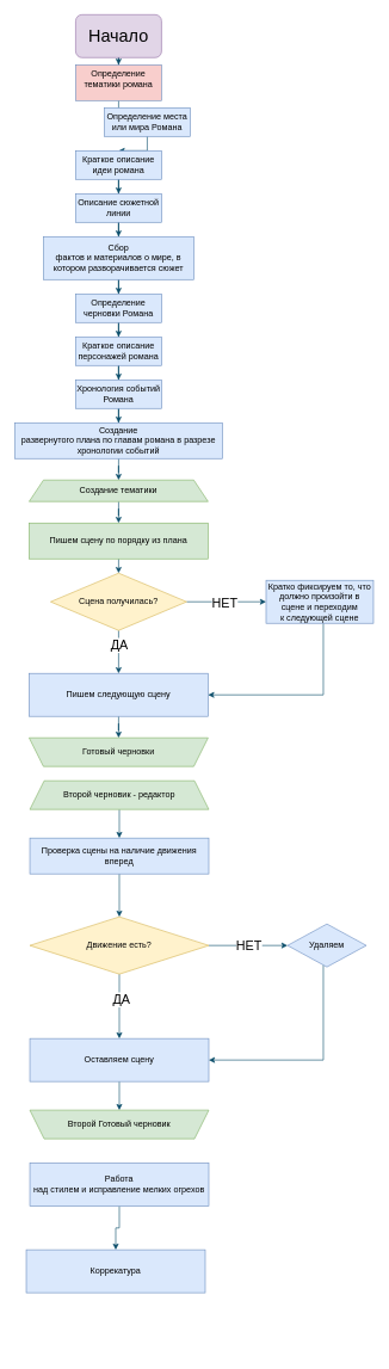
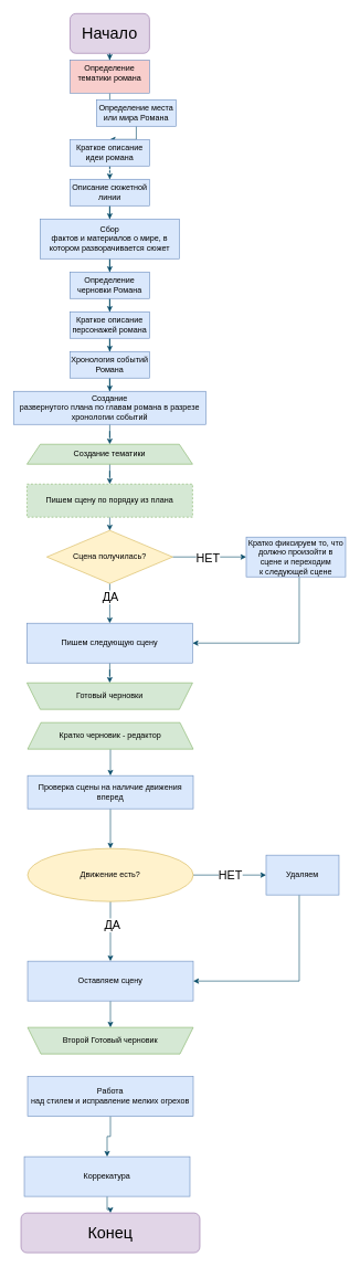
  <mxCell id="0" />
  <mxCell id="1" parent="0" />
  <mxCell id="2" value="" style="edgeStyle=orthogonalEdgeStyle;rounded=0;orthogonalLoop=1;jettySize=auto;html=1;strokeColor=#0B4D6A;" edge="1" parent="1" source="3" target="5"><mxGeometry relative="1" as="geometry" /></mxCell>
  <mxCell id="3" value="&lt;font style=&quot;font-size: 24px;&quot;&gt;Начало&lt;/font&gt;" style="rounded=1;whiteSpace=wrap;html=1;fillColor=#e1d5e7;labelBackgroundColor=none;strokeColor=#9673a6;" vertex="1" parent="1"><mxGeometry x="105" y="20" width="120" height="60" as="geometry" /></mxCell>
  <mxCell id="4" value="" style="edgeStyle=orthogonalEdgeStyle;rounded=0;orthogonalLoop=1;jettySize=auto;html=1;strokeColor=#0B4D6A;" edge="1" parent="1" source="5" target="7"><mxGeometry relative="1" as="geometry" /></mxCell>
  <mxCell id="5" value="Определение тематики романа&lt;br&gt;&lt;p class=&quot;MsoNormal&quot;&gt;&lt;/p&gt;" style="rounded=0;whiteSpace=wrap;html=1;strokeColor=#6c8ebf;fillColor=#f8cecc;" vertex="1" parent="1"><mxGeometry x="105" y="90" width="120" height="50" as="geometry" /></mxCell>
  <mxCell id="6" value="" style="edgeStyle=orthogonalEdgeStyle;rounded=0;orthogonalLoop=1;jettySize=auto;html=1;strokeColor=#0B4D6A;" edge="1" parent="1" source="7" target="9"><mxGeometry relative="1" as="geometry" /></mxCell>
  <mxCell id="7" value="&lt;p class=&quot;MsoNormal&quot;&gt;Определение места или мира Романа&lt;/p&gt;" style="whiteSpace=wrap;html=1;fillColor=#dae8fc;strokeColor=#6c8ebf;rounded=0;" vertex="1" parent="1"><mxGeometry x="145" y="150" width="120" height="40" as="geometry" /></mxCell>
- <mxCell id="8" value="" style="edgeStyle=orthogonalEdgeStyle;rounded=0;orthogonalLoop=1;jettySize=auto;html=1;strokeColor=#0B4D6A;" edge="1" parent="1" source="9" target="11"><mxGeometry relative="1" as="geometry" /></mxCell>
+ <mxCell id="8" value="" style="edgeStyle=orthogonalEdgeStyle;rounded=0;orthogonalLoop=1;jettySize=auto;html=1;strokeColor=#0B4D6A;dashed=1;" edge="1" parent="1" source="9" target="11"><mxGeometry relative="1" as="geometry" /></mxCell>
  <mxCell id="9" value="&lt;p class=&quot;MsoNormal&quot;&gt;Краткое описание идеи романа&lt;/p&gt;" style="whiteSpace=wrap;html=1;fillColor=#dae8fc;strokeColor=#6c8ebf;rounded=0;" vertex="1" parent="1"><mxGeometry x="105" y="210" width="120" height="40" as="geometry" /></mxCell>
  <mxCell id="10" value="" style="edgeStyle=orthogonalEdgeStyle;rounded=0;orthogonalLoop=1;jettySize=auto;html=1;strokeColor=#0B4D6A;" edge="1" parent="1" source="11" target="13"><mxGeometry relative="1" as="geometry" /></mxCell>
  <mxCell id="11" value="&lt;p class=&quot;MsoNormal&quot;&gt;Описание сюжетной линии&lt;/p&gt;" style="whiteSpace=wrap;html=1;fillColor=#dae8fc;strokeColor=#6c8ebf;rounded=0;" vertex="1" parent="1"><mxGeometry x="105" y="270" width="120" height="40" as="geometry" /></mxCell>
  <mxCell id="12" value="" style="edgeStyle=orthogonalEdgeStyle;rounded=0;orthogonalLoop=1;jettySize=auto;html=1;strokeColor=#0B4D6A;" edge="1" parent="1" source="13" target="15"><mxGeometry relative="1" as="geometry" /></mxCell>
  <mxCell id="13" value="Сбор&lt;br/&gt;фактов и материалов о мире, в котором разворачивается сюжет" style="whiteSpace=wrap;html=1;fillColor=#dae8fc;strokeColor=#6c8ebf;rounded=0;" vertex="1" parent="1"><mxGeometry x="60" y="330" width="210" height="60" as="geometry" /></mxCell>
  <mxCell id="14" value="" style="edgeStyle=orthogonalEdgeStyle;rounded=0;orthogonalLoop=1;jettySize=auto;html=1;strokeColor=#0B4D6A;" edge="1" parent="1" source="15" target="17"><mxGeometry relative="1" as="geometry" /></mxCell>
  <mxCell id="15" value="Определение&lt;br/&gt;черновки Романа" style="whiteSpace=wrap;html=1;fillColor=#dae8fc;strokeColor=#6c8ebf;rounded=0;" vertex="1" parent="1"><mxGeometry x="105" y="410" width="120" height="40" as="geometry" /></mxCell>
  <mxCell id="16" value="" style="edgeStyle=orthogonalEdgeStyle;rounded=0;orthogonalLoop=1;jettySize=auto;html=1;strokeColor=#0B4D6A;" edge="1" parent="1" source="17" target="19"><mxGeometry relative="1" as="geometry" /></mxCell>
  <mxCell id="17" value="&lt;p class=&quot;MsoNormal&quot;&gt;Краткое описание персонажей романа&lt;/p&gt;" style="whiteSpace=wrap;html=1;fillColor=#dae8fc;strokeColor=#6c8ebf;rounded=0;" vertex="1" parent="1"><mxGeometry x="105" y="470" width="120" height="40" as="geometry" /></mxCell>
  <mxCell id="18" value="" style="edgeStyle=orthogonalEdgeStyle;rounded=0;orthogonalLoop=1;jettySize=auto;html=1;strokeColor=#0B4D6A;" edge="1" parent="1" source="19" target="21"><mxGeometry relative="1" as="geometry" /></mxCell>
  <mxCell id="19" value="&lt;p class=&quot;MsoNormal&quot;&gt;Хронология событий Романа&lt;/p&gt;" style="whiteSpace=wrap;html=1;fillColor=#dae8fc;strokeColor=#6c8ebf;rounded=0;" vertex="1" parent="1"><mxGeometry x="105" y="530" width="120" height="40" as="geometry" /></mxCell>
  <mxCell id="20" value="" style="edgeStyle=orthogonalEdgeStyle;rounded=0;orthogonalLoop=1;jettySize=auto;html=1;strokeColor=#0B4D6A;" edge="1" parent="1" source="21" target="23"><mxGeometry relative="1" as="geometry" /></mxCell>
  <mxCell id="21" value="Создание&lt;br/&gt;развернутого плана по главам романа в разрезе хронологии событий" style="whiteSpace=wrap;html=1;fillColor=#dae8fc;strokeColor=#6c8ebf;rounded=0;" vertex="1" parent="1"><mxGeometry x="20" y="590" width="290" height="50" as="geometry" /></mxCell>
  <mxCell id="22" value="" style="edgeStyle=orthogonalEdgeStyle;rounded=0;orthogonalLoop=1;jettySize=auto;html=1;strokeColor=#0B4D6A;" edge="1" parent="1" source="23" target="25"><mxGeometry relative="1" as="geometry" /></mxCell>
  <mxCell id="23" value="Создание тематики" style="shape=trapezoid;perimeter=trapezoidPerimeter;whiteSpace=wrap;html=1;fixedSize=1;fillColor=#d5e8d4;strokeColor=#82b366;rounded=0;" vertex="1" parent="1"><mxGeometry x="40" y="670" width="250" height="30" as="geometry" /></mxCell>
  <mxCell id="24" value="" style="edgeStyle=orthogonalEdgeStyle;rounded=0;orthogonalLoop=1;jettySize=auto;html=1;strokeColor=#0B4D6A;" edge="1" parent="1" source="25"><mxGeometry relative="1" as="geometry"><mxPoint x="165" y="800" as="targetPoint" /></mxGeometry></mxCell>
- <mxCell id="25" value="Пишем сцену по порядку из плана" style="whiteSpace=wrap;html=1;fillColor=#d5e8d4;strokeColor=#82b366;rounded=0;" vertex="1" parent="1"><mxGeometry x="40" y="730" width="250" height="50" as="geometry" /></mxCell>
+ <mxCell id="25" value="Пишем сцену по порядку из плана" style="whiteSpace=wrap;html=1;fillColor=#d5e8d4;strokeColor=#82b366;rounded=0;dashed=1;" vertex="1" parent="1"><mxGeometry x="40" y="730" width="250" height="50" as="geometry" /></mxCell>
  <mxCell id="26" value="" style="edgeStyle=orthogonalEdgeStyle;rounded=0;orthogonalLoop=1;jettySize=auto;html=1;strokeColor=#0B4D6A;" edge="1" parent="1" source="30" target="32"><mxGeometry relative="1" as="geometry" /></mxCell>
  <mxCell id="27" value="ДА" style="edgeLabel;html=1;align=center;verticalAlign=middle;resizable=0;points=[];fontColor=#000000;fontSize=18;" vertex="1" connectable="0" parent="26"><mxGeometry x="0.2" y="2" relative="1" as="geometry"><mxPoint x="-2" y="-16" as="offset" /></mxGeometry></mxCell>
  <mxCell id="28" value="" style="edgeStyle=orthogonalEdgeStyle;rounded=0;orthogonalLoop=1;jettySize=auto;html=1;strokeColor=#0B4D6A;" edge="1" parent="1" source="30" target="34"><mxGeometry relative="1" as="geometry" /></mxCell>
  <mxCell id="29" value="НЕТ" style="edgeLabel;html=1;align=center;verticalAlign=middle;resizable=0;points=[];fontColor=#000000;fontSize=18;" vertex="1" connectable="0" parent="28"><mxGeometry x="-0.061" y="-2" relative="1" as="geometry"><mxPoint as="offset" /></mxGeometry></mxCell>
  <mxCell id="30" value="Сцена получилась?" style="rhombus;whiteSpace=wrap;html=1;strokeColor=#d6b656;fillColor=#fff2cc;" vertex="1" parent="1"><mxGeometry x="70" y="800" width="190" height="80" as="geometry" /></mxCell>
  <mxCell id="31" value="" style="edgeStyle=orthogonalEdgeStyle;rounded=0;orthogonalLoop=1;jettySize=auto;html=1;strokeColor=#0B4D6A;" edge="1" parent="1" source="32" target="35"><mxGeometry relative="1" as="geometry" /></mxCell>
  <mxCell id="32" value="Пишем следующую сцену" style="whiteSpace=wrap;html=1;fillColor=#dae8fc;strokeColor=#6c8ebf;" vertex="1" parent="1"><mxGeometry x="40" y="940" width="250" height="60" as="geometry" /></mxCell>
  <mxCell id="33" style="edgeStyle=orthogonalEdgeStyle;rounded=0;orthogonalLoop=1;jettySize=auto;html=1;entryX=1;entryY=0.5;entryDx=0;entryDy=0;strokeColor=#0B4D6A;" edge="1" parent="1" source="34" target="32"><mxGeometry relative="1" as="geometry"><Array as="points"><mxPoint x="451" y="970" /></Array></mxGeometry></mxCell>
  <mxCell id="34" value="&lt;p class=&quot;MsoNormal&quot;&gt;Кратко фиксируем то, что должно произойти в сцене и переходим&lt;br&gt;к следующей сцене&lt;/p&gt;" style="whiteSpace=wrap;html=1;fillColor=#dae8fc;strokeColor=#6c8ebf;" vertex="1" parent="1"><mxGeometry x="371" y="810" width="150" height="60" as="geometry" /></mxCell>
  <mxCell id="35" value="Готовый черновки" style="shape=trapezoid;perimeter=trapezoidPerimeter;whiteSpace=wrap;html=1;fixedSize=1;strokeColor=#82b366;fillColor=#d5e8d4;direction=west;" vertex="1" parent="1"><mxGeometry x="40" y="1030" width="250" height="40" as="geometry" /></mxCell>
  <mxCell id="36" value="" style="edgeStyle=orthogonalEdgeStyle;rounded=0;orthogonalLoop=1;jettySize=auto;html=1;strokeColor=#0B4D6A;" edge="1" parent="1" source="37" target="39"><mxGeometry relative="1" as="geometry" /></mxCell>
- <mxCell id="37" value="Второй черновик -&amp;nbsp;редактор" style="shape=trapezoid;perimeter=trapezoidPerimeter;whiteSpace=wrap;html=1;fixedSize=1;strokeColor=#82b366;fillColor=#d5e8d4;" vertex="1" parent="1"><mxGeometry x="41" y="1090" width="250" height="40" as="geometry" /></mxCell>
+ <mxCell id="37" value="Кратко черновик -&amp;nbsp;редактор" style="shape=trapezoid;perimeter=trapezoidPerimeter;whiteSpace=wrap;html=1;fixedSize=1;strokeColor=#82b366;fillColor=#d5e8d4;" vertex="1" parent="1"><mxGeometry x="41" y="1090" width="250" height="40" as="geometry" /></mxCell>
  <mxCell id="38" value="" style="edgeStyle=orthogonalEdgeStyle;rounded=0;orthogonalLoop=1;jettySize=auto;html=1;strokeColor=#0B4D6A;" edge="1" parent="1" source="39" target="44"><mxGeometry relative="1" as="geometry" /></mxCell>
  <mxCell id="39" value="Проверка сцены на наличие движения вперед" style="whiteSpace=wrap;html=1;fillColor=#dae8fc;strokeColor=#6c8ebf;" vertex="1" parent="1"><mxGeometry x="41" y="1170" width="250" height="50" as="geometry" /></mxCell>
  <mxCell id="40" value="" style="edgeStyle=orthogonalEdgeStyle;rounded=0;orthogonalLoop=1;jettySize=auto;html=1;strokeColor=#0B4D6A;" edge="1" parent="1" source="44" target="46"><mxGeometry relative="1" as="geometry" /></mxCell>
  <mxCell id="41" value="ДА" style="edgeLabel;html=1;align=center;verticalAlign=middle;resizable=0;points=[];fontColor=#000000;fontSize=18;" vertex="1" connectable="0" parent="40"><mxGeometry x="-0.222" y="2" relative="1" as="geometry"><mxPoint as="offset" /></mxGeometry></mxCell>
  <mxCell id="42" value="" style="edgeStyle=orthogonalEdgeStyle;rounded=0;orthogonalLoop=1;jettySize=auto;html=1;strokeColor=#0B4D6A;" edge="1" parent="1" source="44" target="48"><mxGeometry relative="1" as="geometry" /></mxCell>
  <mxCell id="43" value="НЕТ" style="edgeLabel;html=1;align=center;verticalAlign=middle;resizable=0;points=[];fontColor=#000000;fontSize=18;" vertex="1" connectable="0" parent="42"><mxGeometry relative="1" as="geometry"><mxPoint as="offset" /></mxGeometry></mxCell>
- <mxCell id="44" value="Движение есть?" style="rhombus;whiteSpace=wrap;html=1;strokeColor=#d6b656;fillColor=#fff2cc;" vertex="1" parent="1"><mxGeometry x="41" y="1280" width="250" height="80" as="geometry" /></mxCell>
+ <mxCell id="44" value="Движение есть?" style="ellipse;whiteSpace=wrap;html=1;strokeColor=#d6b656;fillColor=#fff2cc;" vertex="1" parent="1"><mxGeometry x="41" y="1280" width="250" height="80" as="geometry" /></mxCell>
  <mxCell id="45" value="" style="edgeStyle=orthogonalEdgeStyle;rounded=0;orthogonalLoop=1;jettySize=auto;html=1;strokeColor=#0B4D6A;" edge="1" parent="1" source="46" target="49"><mxGeometry relative="1" as="geometry" /></mxCell>
  <mxCell id="46" value="Оставляем сцену" style="whiteSpace=wrap;html=1;fillColor=#dae8fc;strokeColor=#6c8ebf;" vertex="1" parent="1"><mxGeometry x="41" y="1450" width="250" height="60" as="geometry" /></mxCell>
  <mxCell id="47" style="edgeStyle=orthogonalEdgeStyle;rounded=0;orthogonalLoop=1;jettySize=auto;html=1;entryX=1;entryY=0.5;entryDx=0;entryDy=0;strokeColor=#0B4D6A;" edge="1" parent="1" source="48" target="46"><mxGeometry relative="1" as="geometry"><Array as="points"><mxPoint x="451" y="1480" /></Array></mxGeometry></mxCell>
- <mxCell id="48" value="Удаляем" style="rhombus;whiteSpace=wrap;html=1;fillColor=#dae8fc;strokeColor=#6c8ebf;" vertex="1" parent="1"><mxGeometry x="401" y="1290" width="110" height="60" as="geometry" /></mxCell>
+ <mxCell id="48" value="Удаляем" style="whiteSpace=wrap;html=1;fillColor=#dae8fc;strokeColor=#6c8ebf;" vertex="1" parent="1"><mxGeometry x="401" y="1290" width="110" height="60" as="geometry" /></mxCell>
  <mxCell id="49" value="Второй Готовый черновик" style="shape=trapezoid;perimeter=trapezoidPerimeter;whiteSpace=wrap;html=1;fixedSize=1;strokeColor=#82b366;fillColor=#d5e8d4;direction=west;" vertex="1" parent="1"><mxGeometry x="41" y="1550" width="250" height="40" as="geometry" /></mxCell>
  <mxCell id="50" value="" style="edgeStyle=orthogonalEdgeStyle;rounded=0;orthogonalLoop=1;jettySize=auto;html=1;strokeColor=#0B4D6A;" edge="1" parent="1" source="51" target="53"><mxGeometry relative="1" as="geometry" /></mxCell>
  <mxCell id="51" value="Работа&lt;br/&gt;над стилем и исправление мелких огрехов" style="rounded=0;whiteSpace=wrap;html=1;strokeColor=#6c8ebf;fillColor=#dae8fc;" vertex="1" parent="1"><mxGeometry x="41" y="1624" width="250" height="60" as="geometry" /></mxCell>
+ <mxCell id="52" value="" style="edgeStyle=orthogonalEdgeStyle;rounded=0;orthogonalLoop=1;jettySize=auto;html=1;strokeColor=#0B4D6A;" edge="1" parent="1" source="53" target="54"><mxGeometry relative="1" as="geometry" /></mxCell>
  <mxCell id="53" value="Коррекатура" style="whiteSpace=wrap;html=1;fillColor=#dae8fc;strokeColor=#6c8ebf;rounded=0;" vertex="1" parent="1"><mxGeometry x="36" y="1745" width="250" height="60" as="geometry" /></mxCell>
+ <mxCell id="54" value="&lt;font style=&quot;font-size: 24px;&quot;&gt;Конец&lt;/font&gt;" style="rounded=1;whiteSpace=wrap;html=1;strokeColor=#9673a6;fillColor=#e1d5e7;" vertex="1" parent="1"><mxGeometry x="31" y="1830" width="270" height="60" as="geometry" /></mxCell>
